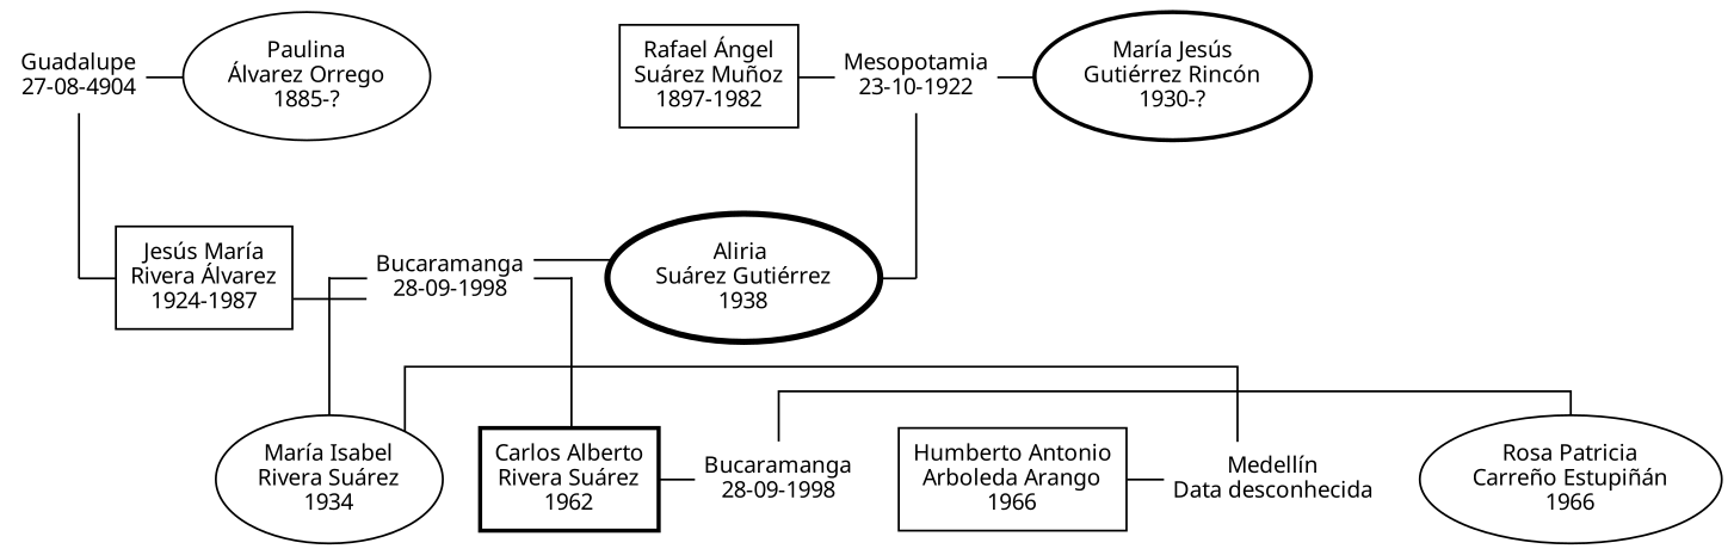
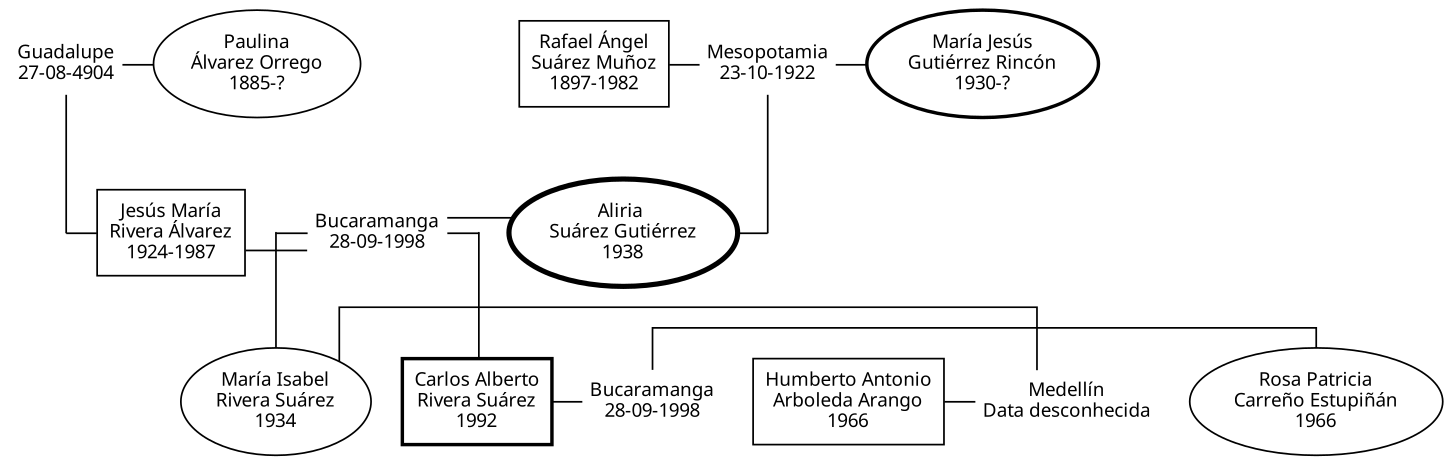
  digraph {
    compound=true
    rankdir=TB
    splines=ortho
    node [fontname="Helvetic Neue LT Std" fontsize=11 margin=0.05 penwidth=1.0 shape=plaintext]
    edge [dir=none]
    n1 [label="Guadalupe\n27-08-4904"]
    n2 [label="Rafael Ángel\nSuárez Muñoz\n1897-1982" margin=0.1 shape=box]
    n3 [label="Mesopotamia\n23-10-1922"]
    n4 [label="María Jesús\nGutiérrez Rincón\n1930-?" penwidth=2.0 shape=oval]
    n5 [label="Paulina\nÁlvarez Orrego\n1885-?" shape=oval]
-   n6 [label="Carlos Alberto\nRivera Suárez\n1962" margin=0.1 penwidth=2.0 shape=box]
+   n6 [label="Carlos Alberto\nRivera Suárez\n1992" margin=0.1 penwidth=2.0 shape=box]
    n7 [label="Bucaramanga\n28-09-1998"]
    n8 [label="Humberto Antonio\nArboleda Arango\n1966" margin=0.1 shape=box]
    n9 [label="Medellín\nData desconhecida"]
    n10 [label="Rosa Patricia\nCarreño Estupiñán\n1966" shape=oval]
    n11 [label="María Isabel\nRivera Suárez\n1934" shape=oval]
    n12 [label="Jesús María\nRivera Álvarez\n1924-1987" margin=0.1 shape=box width=0]
    n13 [label="Bucaramanga\n28-09-1998" width=0]
    n14 [label="Aliria \nSuárez Gutiérrez\n1938" penwidth=3.0 shape=oval width=0]
    AsgChild [shape=point width=0]
    JmraChild [shape=point width=0]
    CarsChild [shape=point width=0 margin=""]
    MirsChild [shape=point width=0 margin=""]
    subgraph sub_1 {
      rank=same
      n1
      n2
      n3
      n4
      n5
    }
    subgraph sub_2 {
      rank=same
      n6
      n7
      n8
      n9
      n10
      n11
    }
    subgraph sub_3 {
      rank=same
      n12
      n13
      n14
      AsgChild
      JmraChild
    }
    subgraph sub_4 {
      rank=same
      n13
      CarsChild
      MirsChild
    }
    n1 -> n5
    n1 -> JmraChild
    n2 -> n3
    n3 -> n4
    n3 -> AsgChild
    n6 -> n7
    n7 -> n10
    n8 -> n9
    n9 -> n11
    n12 -> n13
    n13 -> n14
    n13 -> CarsChild
    n14 -> AsgChild
    JmraChild -> n12
    CarsChild -> n6
    MirsChild -> n11
    MirsChild -> n13
  }
